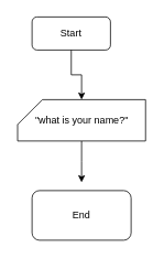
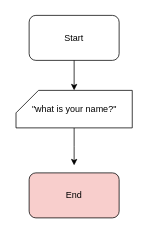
  <mxCell id="0" />
  <mxCell id="1" parent="0" />
  <mxCell id="2" style="edgeStyle=orthogonalEdgeStyle;rounded=0;orthogonalLoop=1;jettySize=auto;html=1;" edge="1" parent="1" source="6"><mxGeometry relative="1" as="geometry"><mxPoint x="98" y="220" as="targetPoint" /></mxGeometry></mxCell>
- <mxCell id="3" value="Start" style="rounded=1;whiteSpace=wrap;html=1;" vertex="1" parent="1"><mxGeometry x="38" y="20" width="95" height="40" as="geometry" /></mxCell>
- <mxCell id="4" value="End" style="rounded=1;whiteSpace=wrap;html=1;" vertex="1" parent="1"><mxGeometry x="38" y="230" width="120" height="60" as="geometry" /></mxCell>
+ <mxCell id="3" value="Start" style="rounded=1;whiteSpace=wrap;html=1;" vertex="1" parent="1"><mxGeometry x="38" y="20" width="120" height="60" as="geometry" /></mxCell>
+ <mxCell id="4" value="End" style="rounded=1;whiteSpace=wrap;html=1;fillColor=#f8cecc;" vertex="1" parent="1"><mxGeometry x="38" y="230" width="120" height="60" as="geometry" /></mxCell>
  <mxCell id="5" value="" style="edgeStyle=orthogonalEdgeStyle;rounded=0;orthogonalLoop=1;jettySize=auto;html=1;" edge="1" parent="1" source="3" target="6"><mxGeometry relative="1" as="geometry"><mxPoint x="98" y="220" as="targetPoint" /><mxPoint x="98" y="80" as="sourcePoint" /></mxGeometry></mxCell>
  <mxCell id="6" value="&quot;what is your name?&quot;" style="shape=card;whiteSpace=wrap;html=1;" vertex="1" parent="1"><mxGeometry x="20.5" y="120" width="155" height="50" as="geometry" /></mxCell>
